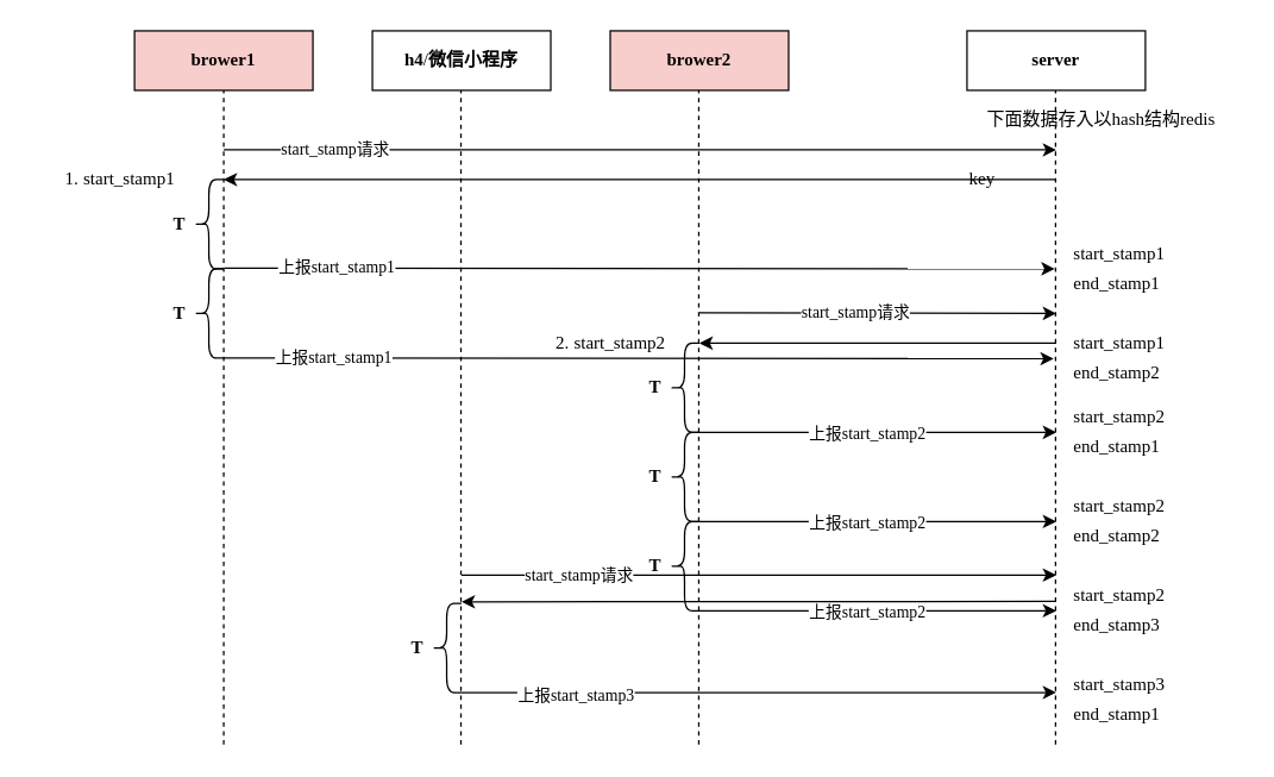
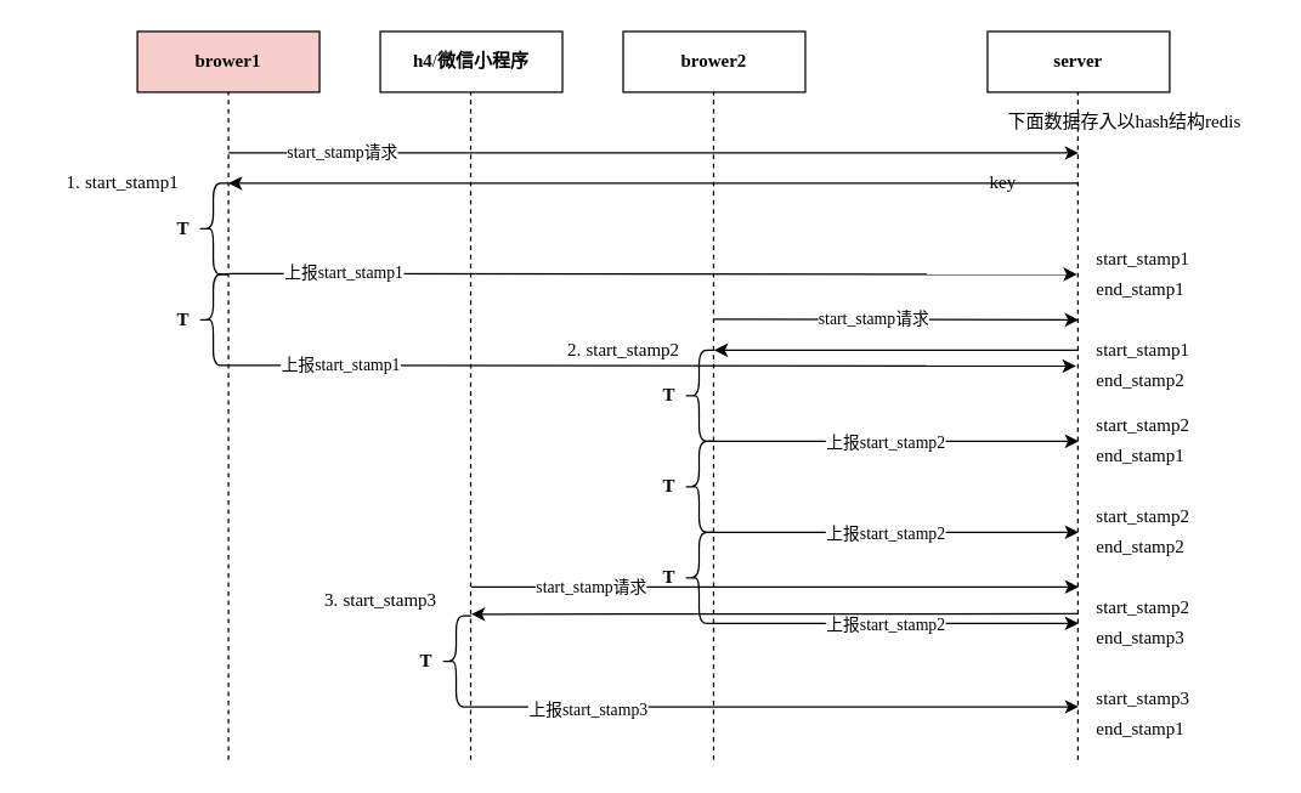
  <mxCell id="0" />
  <mxCell id="1" parent="0" />
  <mxCell id="2" value="&lt;b&gt;&lt;font face=&quot;Lucida Console&quot;&gt;brower1&lt;/font&gt;&lt;/b&gt;" style="rounded=0;whiteSpace=wrap;html=1;fillColor=#f8cecc;" vertex="1" parent="1"><mxGeometry x="90" y="20" width="120" height="40" as="geometry" /></mxCell>
  <mxCell id="3" value="&lt;font face=&quot;Lucida Console&quot;&gt;&lt;b&gt;h4&lt;/b&gt;/&lt;b&gt;微信小程序&lt;/b&gt;&lt;/font&gt;" style="rounded=0;whiteSpace=wrap;html=1;" vertex="1" parent="1"><mxGeometry x="250" y="20" width="120" height="40" as="geometry" /></mxCell>
- <mxCell id="4" value="&lt;b&gt;&lt;font face=&quot;Lucida Console&quot;&gt;brower2&lt;/font&gt;&lt;/b&gt;" style="rounded=0;whiteSpace=wrap;html=1;fillColor=#f8cecc;" vertex="1" parent="1"><mxGeometry x="410" y="20" width="120" height="40" as="geometry" /></mxCell>
+ <mxCell id="4" value="&lt;b&gt;&lt;font face=&quot;Lucida Console&quot;&gt;brower2&lt;/font&gt;&lt;/b&gt;" style="rounded=0;whiteSpace=wrap;html=1;" vertex="1" parent="1"><mxGeometry x="410" y="20" width="120" height="40" as="geometry" /></mxCell>
  <mxCell id="5" value="&lt;font face=&quot;Lucida Console&quot;&gt;&lt;b&gt;server&lt;/b&gt;&lt;/font&gt;" style="rounded=0;whiteSpace=wrap;html=1;" vertex="1" parent="1"><mxGeometry x="650" y="20" width="120" height="40" as="geometry" /></mxCell>
  <mxCell id="6" value="" style="endArrow=none;dashed=1;html=1;entryX=0.5;entryY=1;entryDx=0;entryDy=0;" edge="1" parent="1" target="2"><mxGeometry width="50" height="50" relative="1" as="geometry"><mxPoint x="150" y="500" as="sourcePoint" /><mxPoint x="190" y="120" as="targetPoint" /></mxGeometry></mxCell>
  <mxCell id="7" value="" style="endArrow=none;dashed=1;html=1;entryX=0.5;entryY=1;entryDx=0;entryDy=0;" edge="1" parent="1"><mxGeometry width="50" height="50" relative="1" as="geometry"><mxPoint x="309.58" y="500" as="sourcePoint" /><mxPoint x="309.58" y="60" as="targetPoint" /></mxGeometry></mxCell>
  <mxCell id="8" value="" style="endArrow=none;dashed=1;html=1;entryX=0.5;entryY=1;entryDx=0;entryDy=0;" edge="1" parent="1"><mxGeometry width="50" height="50" relative="1" as="geometry"><mxPoint x="469.58" y="500" as="sourcePoint" /><mxPoint x="469.58" y="60" as="targetPoint" /></mxGeometry></mxCell>
  <mxCell id="9" value="" style="endArrow=none;dashed=1;html=1;entryX=0.5;entryY=1;entryDx=0;entryDy=0;" edge="1" parent="1"><mxGeometry width="50" height="50" relative="1" as="geometry"><mxPoint x="709.58" y="500" as="sourcePoint" /><mxPoint x="709.58" y="60" as="targetPoint" /></mxGeometry></mxCell>
  <mxCell id="10" value="" style="endArrow=classic;html=1;" edge="1" parent="1"><mxGeometry width="50" height="50" relative="1" as="geometry"><mxPoint x="150" y="100" as="sourcePoint" /><mxPoint x="710" y="100" as="targetPoint" /></mxGeometry></mxCell>
  <mxCell id="11" value="&lt;font face=&quot;Lucida Console&quot;&gt;start_stamp&lt;/font&gt;请求" style="edgeLabel;html=1;align=center;verticalAlign=middle;resizable=0;points=[];" vertex="1" connectable="0" parent="10"><mxGeometry x="-0.735" y="-2" relative="1" as="geometry"><mxPoint y="-3" as="offset" /></mxGeometry></mxCell>
  <mxCell id="12" value="" style="endArrow=classic;html=1;" edge="1" parent="1"><mxGeometry width="50" height="50" relative="1" as="geometry"><mxPoint x="710" y="120" as="sourcePoint" /><mxPoint x="150" y="120" as="targetPoint" /></mxGeometry></mxCell>
  <mxCell id="13" value="&lt;font face=&quot;Lucida Console&quot;&gt;1.&lt;/font&gt; &lt;font face=&quot;Lucida Console&quot;&gt;start_stamp1&lt;/font&gt;" style="text;html=1;align=center;verticalAlign=middle;resizable=0;points=[];autosize=1;strokeColor=none;fillColor=none;" vertex="1" parent="1"><mxGeometry x="20" y="110" width="120" height="20" as="geometry" /></mxCell>
  <mxCell id="14" value="" style="endArrow=classic;html=1;exitX=1.083;exitY=1.042;exitDx=0;exitDy=0;exitPerimeter=0;" edge="1" parent="1"><mxGeometry width="50" height="50" relative="1" as="geometry"><mxPoint x="150.66" y="179.52" as="sourcePoint" /><mxPoint x="709" y="180" as="targetPoint" /></mxGeometry></mxCell>
  <mxCell id="15" value="上报&lt;font face=&quot;Lucida Console&quot;&gt;start_stamp1&lt;/font&gt;" style="edgeLabel;html=1;align=center;verticalAlign=middle;resizable=0;points=[];" vertex="1" connectable="0" parent="14"><mxGeometry x="-0.796" y="-2" relative="1" as="geometry"><mxPoint x="18" y="-3" as="offset" /></mxGeometry></mxCell>
  <mxCell id="16" value="&lt;font face=&quot;Lucida Console&quot;&gt;key&lt;/font&gt;" style="text;html=1;align=center;verticalAlign=middle;resizable=0;points=[];autosize=1;strokeColor=none;fillColor=none;" vertex="1" parent="1"><mxGeometry x="640" y="110" width="40" height="20" as="geometry" /></mxCell>
  <mxCell id="17" value="" style="group" vertex="1" connectable="0" parent="1"><mxGeometry x="720" y="160" width="100" height="40" as="geometry" /></mxCell>
  <mxCell id="18" value="&lt;div align=&quot;left&quot;&gt;&lt;font face=&quot;Lucida Console&quot;&gt;start_stamp1&lt;/font&gt;&lt;/div&gt;" style="text;html=1;align=left;verticalAlign=middle;resizable=0;points=[];autosize=1;strokeColor=none;fillColor=none;" vertex="1" parent="17"><mxGeometry width="100" height="20" as="geometry" /></mxCell>
  <mxCell id="19" value="&lt;div align=&quot;left&quot;&gt;&lt;font face=&quot;Lucida Console&quot;&gt;end_stamp1&lt;/font&gt;&lt;/div&gt;" style="text;html=1;align=left;verticalAlign=middle;resizable=0;points=[];autosize=1;strokeColor=none;fillColor=none;" vertex="1" parent="17"><mxGeometry y="20" width="90" height="20" as="geometry" /></mxCell>
  <mxCell id="20" value="" style="group" vertex="1" connectable="0" parent="1"><mxGeometry x="110" y="120" width="40" height="60" as="geometry" /></mxCell>
  <mxCell id="21" value="" style="shape=curlyBracket;whiteSpace=wrap;html=1;rounded=1;" vertex="1" parent="20"><mxGeometry x="20" width="20" height="60" as="geometry" /></mxCell>
  <mxCell id="22" value="&lt;font face=&quot;Lucida Console&quot;&gt;&lt;b&gt;T&lt;/b&gt;&lt;/font&gt;" style="text;html=1;align=center;verticalAlign=middle;resizable=0;points=[];autosize=1;strokeColor=none;fillColor=none;" vertex="1" parent="20"><mxGeometry y="20" width="20" height="20" as="geometry" /></mxCell>
  <mxCell id="23" value="" style="group" vertex="1" connectable="0" parent="1"><mxGeometry x="110" y="180" width="40" height="60" as="geometry" /></mxCell>
  <mxCell id="24" value="" style="shape=curlyBracket;whiteSpace=wrap;html=1;rounded=1;" vertex="1" parent="23"><mxGeometry x="20" width="20" height="60" as="geometry" /></mxCell>
  <mxCell id="25" value="&lt;font face=&quot;Lucida Console&quot;&gt;&lt;b&gt;T&lt;/b&gt;&lt;/font&gt;" style="text;html=1;align=center;verticalAlign=middle;resizable=0;points=[];autosize=1;strokeColor=none;fillColor=none;" vertex="1" parent="23"><mxGeometry y="20" width="20" height="20" as="geometry" /></mxCell>
  <mxCell id="26" value="" style="endArrow=classic;html=1;exitX=1.083;exitY=1.042;exitDx=0;exitDy=0;exitPerimeter=0;" edge="1" parent="1"><mxGeometry width="50" height="50" relative="1" as="geometry"><mxPoint x="150" y="240" as="sourcePoint" /><mxPoint x="708.34" y="240.48" as="targetPoint" /></mxGeometry></mxCell>
  <mxCell id="27" value="" style="group" vertex="1" connectable="0" parent="1"><mxGeometry x="720" y="220" width="100" height="40" as="geometry" /></mxCell>
  <mxCell id="28" value="&lt;div align=&quot;left&quot;&gt;&lt;font face=&quot;Lucida Console&quot;&gt;start_stamp1&lt;/font&gt;&lt;/div&gt;" style="text;html=1;align=left;verticalAlign=middle;resizable=0;points=[];autosize=1;strokeColor=none;fillColor=none;" vertex="1" parent="27"><mxGeometry width="100" height="20" as="geometry" /></mxCell>
  <mxCell id="29" value="&lt;div align=&quot;left&quot;&gt;&lt;font face=&quot;Lucida Console&quot;&gt;end_stamp2&lt;/font&gt;&lt;/div&gt;" style="text;html=1;align=left;verticalAlign=middle;resizable=0;points=[];autosize=1;strokeColor=none;fillColor=none;" vertex="1" parent="27"><mxGeometry y="20" width="90" height="20" as="geometry" /></mxCell>
  <mxCell id="30" value="" style="endArrow=classic;html=1;" edge="1" parent="1"><mxGeometry width="50" height="50" relative="1" as="geometry"><mxPoint x="470" y="209.58" as="sourcePoint" /><mxPoint x="710" y="210" as="targetPoint" /></mxGeometry></mxCell>
  <mxCell id="31" value="&lt;font face=&quot;Lucida Console&quot;&gt;start_stamp&lt;/font&gt;请求" style="edgeLabel;html=1;align=center;verticalAlign=middle;resizable=0;points=[];" vertex="1" connectable="0" parent="30"><mxGeometry x="-0.735" y="-2" relative="1" as="geometry"><mxPoint x="73" y="-3" as="offset" /></mxGeometry></mxCell>
  <mxCell id="32" value="" style="endArrow=classic;html=1;" edge="1" parent="1"><mxGeometry width="50" height="50" relative="1" as="geometry"><mxPoint x="710" y="230" as="sourcePoint" /><mxPoint x="470" y="230" as="targetPoint" /></mxGeometry></mxCell>
  <mxCell id="33" value="&lt;font face=&quot;Lucida Console&quot;&gt;2.&lt;/font&gt; &lt;font face=&quot;Lucida Console&quot;&gt;start_stamp2&lt;/font&gt;" style="text;html=1;align=center;verticalAlign=middle;resizable=0;points=[];autosize=1;strokeColor=none;fillColor=none;" vertex="1" parent="1"><mxGeometry x="350" y="220" width="120" height="20" as="geometry" /></mxCell>
  <mxCell id="34" value="上报&lt;font face=&quot;Lucida Console&quot;&gt;start_stamp1&lt;/font&gt;" style="edgeLabel;html=1;align=center;verticalAlign=middle;resizable=0;points=[];" vertex="1" connectable="0" parent="1"><mxGeometry x="223.005" y="239.999" as="geometry" /></mxCell>
  <mxCell id="35" value="" style="group" vertex="1" connectable="0" parent="1"><mxGeometry x="430" y="230" width="280" height="60" as="geometry" /></mxCell>
  <mxCell id="36" value="" style="group" vertex="1" connectable="0" parent="35"><mxGeometry width="40" height="60" as="geometry" /></mxCell>
  <mxCell id="37" value="" style="shape=curlyBracket;whiteSpace=wrap;html=1;rounded=1;" vertex="1" parent="36"><mxGeometry x="20" width="20" height="60" as="geometry" /></mxCell>
  <mxCell id="38" value="&lt;font face=&quot;Lucida Console&quot;&gt;&lt;b&gt;T&lt;/b&gt;&lt;/font&gt;" style="text;html=1;align=center;verticalAlign=middle;resizable=0;points=[];autosize=1;strokeColor=none;fillColor=none;" vertex="1" parent="36"><mxGeometry y="20" width="20" height="20" as="geometry" /></mxCell>
  <mxCell id="39" value="" style="endArrow=classic;html=1;" edge="1" parent="35"><mxGeometry width="50" height="50" relative="1" as="geometry"><mxPoint x="40" y="60" as="sourcePoint" /><mxPoint x="280" y="60" as="targetPoint" /></mxGeometry></mxCell>
  <mxCell id="40" value="上报&lt;font face=&quot;Lucida Console&quot;&gt;start_stamp2&lt;/font&gt;" style="edgeLabel;html=1;align=center;verticalAlign=middle;resizable=0;points=[];" vertex="1" connectable="0" parent="39"><mxGeometry x="-0.069" y="-3" relative="1" as="geometry"><mxPoint y="-3" as="offset" /></mxGeometry></mxCell>
  <mxCell id="41" value="" style="group" vertex="1" connectable="0" parent="1"><mxGeometry x="430" y="290" width="280" height="60" as="geometry" /></mxCell>
  <mxCell id="42" value="" style="group" vertex="1" connectable="0" parent="41"><mxGeometry width="40" height="60" as="geometry" /></mxCell>
  <mxCell id="43" value="" style="shape=curlyBracket;whiteSpace=wrap;html=1;rounded=1;" vertex="1" parent="42"><mxGeometry x="20" width="20" height="60" as="geometry" /></mxCell>
  <mxCell id="44" value="&lt;font face=&quot;Lucida Console&quot;&gt;&lt;b&gt;T&lt;/b&gt;&lt;/font&gt;" style="text;html=1;align=center;verticalAlign=middle;resizable=0;points=[];autosize=1;strokeColor=none;fillColor=none;" vertex="1" parent="42"><mxGeometry y="20" width="20" height="20" as="geometry" /></mxCell>
  <mxCell id="45" value="" style="endArrow=classic;html=1;" edge="1" parent="41"><mxGeometry width="50" height="50" relative="1" as="geometry"><mxPoint x="40" y="60" as="sourcePoint" /><mxPoint x="280" y="60" as="targetPoint" /></mxGeometry></mxCell>
  <mxCell id="46" value="上报&lt;font face=&quot;Lucida Console&quot;&gt;start_stamp2&lt;/font&gt;" style="edgeLabel;html=1;align=center;verticalAlign=middle;resizable=0;points=[];" vertex="1" connectable="0" parent="45"><mxGeometry x="-0.069" y="-3" relative="1" as="geometry"><mxPoint y="-3" as="offset" /></mxGeometry></mxCell>
  <mxCell id="47" value="" style="group" vertex="1" connectable="0" parent="1"><mxGeometry x="430" y="350" width="280" height="60" as="geometry" /></mxCell>
  <mxCell id="48" value="" style="group" vertex="1" connectable="0" parent="47"><mxGeometry width="40" height="60" as="geometry" /></mxCell>
  <mxCell id="49" value="" style="shape=curlyBracket;whiteSpace=wrap;html=1;rounded=1;" vertex="1" parent="48"><mxGeometry x="20" width="20" height="60" as="geometry" /></mxCell>
  <mxCell id="50" value="&lt;font face=&quot;Lucida Console&quot;&gt;&lt;b&gt;T&lt;/b&gt;&lt;/font&gt;" style="text;html=1;align=center;verticalAlign=middle;resizable=0;points=[];autosize=1;strokeColor=none;fillColor=none;" vertex="1" parent="48"><mxGeometry y="20" width="20" height="20" as="geometry" /></mxCell>
  <mxCell id="51" value="" style="endArrow=classic;html=1;" edge="1" parent="47"><mxGeometry width="50" height="50" relative="1" as="geometry"><mxPoint x="40" y="60" as="sourcePoint" /><mxPoint x="280" y="60" as="targetPoint" /></mxGeometry></mxCell>
  <mxCell id="52" value="上报&lt;font face=&quot;Lucida Console&quot;&gt;start_stamp2&lt;/font&gt;" style="edgeLabel;html=1;align=center;verticalAlign=middle;resizable=0;points=[];" vertex="1" connectable="0" parent="51"><mxGeometry x="-0.069" y="-3" relative="1" as="geometry"><mxPoint y="-3" as="offset" /></mxGeometry></mxCell>
  <mxCell id="53" value="" style="endArrow=classic;html=1;" edge="1" parent="47"><mxGeometry width="50" height="50" relative="1" as="geometry"><mxPoint x="-120" y="36" as="sourcePoint" /><mxPoint x="280" y="36" as="targetPoint" /></mxGeometry></mxCell>
  <mxCell id="54" value="&lt;font face=&quot;Lucida Console&quot;&gt;start_stamp&lt;/font&gt;请求" style="edgeLabel;html=1;align=center;verticalAlign=middle;resizable=0;points=[];" vertex="1" connectable="0" parent="53"><mxGeometry x="-0.735" y="-2" relative="1" as="geometry"><mxPoint x="25" y="-3" as="offset" /></mxGeometry></mxCell>
  <mxCell id="55" value="" style="endArrow=classic;html=1;" edge="1" parent="47"><mxGeometry width="50" height="50" relative="1" as="geometry"><mxPoint x="280" y="53.67" as="sourcePoint" /><mxPoint x="-120" y="54" as="targetPoint" /></mxGeometry></mxCell>
  <mxCell id="56" value="" style="group" vertex="1" connectable="0" parent="1"><mxGeometry x="720" y="270" width="100" height="40" as="geometry" /></mxCell>
  <mxCell id="57" value="&lt;div align=&quot;left&quot;&gt;&lt;font face=&quot;Lucida Console&quot;&gt;start_stamp2&lt;/font&gt;&lt;/div&gt;" style="text;html=1;align=left;verticalAlign=middle;resizable=0;points=[];autosize=1;strokeColor=none;fillColor=none;" vertex="1" parent="56"><mxGeometry width="100" height="20" as="geometry" /></mxCell>
  <mxCell id="58" value="&lt;div align=&quot;left&quot;&gt;&lt;font face=&quot;Lucida Console&quot;&gt;end_stamp1&lt;/font&gt;&lt;/div&gt;" style="text;html=1;align=left;verticalAlign=middle;resizable=0;points=[];autosize=1;strokeColor=none;fillColor=none;" vertex="1" parent="56"><mxGeometry y="20" width="90" height="20" as="geometry" /></mxCell>
  <mxCell id="59" value="" style="group" vertex="1" connectable="0" parent="1"><mxGeometry x="720" y="330" width="100" height="40" as="geometry" /></mxCell>
  <mxCell id="60" value="&lt;div align=&quot;left&quot;&gt;&lt;font face=&quot;Lucida Console&quot;&gt;start_stamp2&lt;/font&gt;&lt;/div&gt;" style="text;html=1;align=left;verticalAlign=middle;resizable=0;points=[];autosize=1;strokeColor=none;fillColor=none;" vertex="1" parent="59"><mxGeometry width="100" height="20" as="geometry" /></mxCell>
  <mxCell id="61" value="&lt;div align=&quot;left&quot;&gt;&lt;font face=&quot;Lucida Console&quot;&gt;end_stamp2&lt;/font&gt;&lt;/div&gt;" style="text;html=1;align=left;verticalAlign=middle;resizable=0;points=[];autosize=1;strokeColor=none;fillColor=none;" vertex="1" parent="59"><mxGeometry y="20" width="90" height="20" as="geometry" /></mxCell>
  <mxCell id="62" value="" style="group" vertex="1" connectable="0" parent="1"><mxGeometry x="720" y="390" width="100" height="40" as="geometry" /></mxCell>
  <mxCell id="63" value="&lt;div align=&quot;left&quot;&gt;&lt;font face=&quot;Lucida Console&quot;&gt;start_stamp2&lt;/font&gt;&lt;/div&gt;" style="text;html=1;align=left;verticalAlign=middle;resizable=0;points=[];autosize=1;strokeColor=none;fillColor=none;" vertex="1" parent="62"><mxGeometry width="100" height="20" as="geometry" /></mxCell>
  <mxCell id="64" value="&lt;div align=&quot;left&quot;&gt;&lt;font face=&quot;Lucida Console&quot;&gt;end_stamp3&lt;/font&gt;&lt;/div&gt;" style="text;html=1;align=left;verticalAlign=middle;resizable=0;points=[];autosize=1;strokeColor=none;fillColor=none;" vertex="1" parent="62"><mxGeometry y="20" width="90" height="20" as="geometry" /></mxCell>
  <mxCell id="65" value="" style="group" vertex="1" connectable="0" parent="1"><mxGeometry x="720" y="450" width="100" height="40" as="geometry" /></mxCell>
  <mxCell id="66" value="&lt;div align=&quot;left&quot;&gt;&lt;font face=&quot;Lucida Console&quot;&gt;start_stamp3&lt;/font&gt;&lt;/div&gt;" style="text;html=1;align=left;verticalAlign=middle;resizable=0;points=[];autosize=1;strokeColor=none;fillColor=none;" vertex="1" parent="65"><mxGeometry width="100" height="20" as="geometry" /></mxCell>
  <mxCell id="67" value="&lt;div align=&quot;left&quot;&gt;&lt;font face=&quot;Lucida Console&quot;&gt;end_stamp1&lt;/font&gt;&lt;/div&gt;" style="text;html=1;align=left;verticalAlign=middle;resizable=0;points=[];autosize=1;strokeColor=none;fillColor=none;" vertex="1" parent="65"><mxGeometry y="20" width="90" height="20" as="geometry" /></mxCell>
+ <mxCell id="68" value="&lt;font face=&quot;Lucida Console&quot;&gt;3.&lt;/font&gt; &lt;font face=&quot;Lucida Console&quot;&gt;start_stamp3&lt;/font&gt;" style="text;html=1;align=center;verticalAlign=middle;resizable=0;points=[];autosize=1;strokeColor=none;fillColor=none;" vertex="1" parent="1"><mxGeometry x="190" y="385" width="120" height="20" as="geometry" /></mxCell>
  <mxCell id="69" value="" style="group;container=1;" vertex="1" connectable="0" parent="1"><mxGeometry x="270" y="405" width="280" height="60" as="geometry" /></mxCell>
  <mxCell id="70" value="" style="group" vertex="1" connectable="0" parent="69"><mxGeometry width="40" height="60" as="geometry" /></mxCell>
  <mxCell id="71" value="" style="shape=curlyBracket;whiteSpace=wrap;html=1;rounded=1;" vertex="1" parent="70"><mxGeometry x="20" width="20" height="60" as="geometry" /></mxCell>
  <mxCell id="72" value="&lt;font face=&quot;Lucida Console&quot;&gt;&lt;b&gt;T&lt;/b&gt;&lt;/font&gt;" style="text;html=1;align=center;verticalAlign=middle;resizable=0;points=[];autosize=1;strokeColor=none;fillColor=none;" vertex="1" parent="70"><mxGeometry y="20" width="20" height="20" as="geometry" /></mxCell>
  <mxCell id="73" value="" style="endArrow=classic;html=1;exitX=1.083;exitY=1.042;exitDx=0;exitDy=0;exitPerimeter=0;" edge="1" parent="1"><mxGeometry width="50" height="50" relative="1" as="geometry"><mxPoint x="310" y="465" as="sourcePoint" /><mxPoint x="710" y="465" as="targetPoint" /></mxGeometry></mxCell>
  <mxCell id="74" value="上报&lt;font face=&quot;Lucida Console&quot;&gt;start_stamp3&lt;/font&gt;" style="edgeLabel;html=1;align=center;verticalAlign=middle;resizable=0;points=[];" vertex="1" connectable="0" parent="73"><mxGeometry x="-0.679" y="-2" relative="1" as="geometry"><mxPoint x="12" y="-1" as="offset" /></mxGeometry></mxCell>
  <mxCell id="75" value="下面数据存入以&lt;font face=&quot;Lucida Console&quot;&gt;hash&lt;/font&gt;结构&lt;font face=&quot;Lucida Console&quot;&gt;redis&lt;/font&gt;" style="text;html=1;align=center;verticalAlign=middle;resizable=0;points=[];autosize=1;strokeColor=none;fillColor=none;" vertex="1" parent="1"><mxGeometry x="645" y="70" width="190" height="20" as="geometry" /></mxCell>
